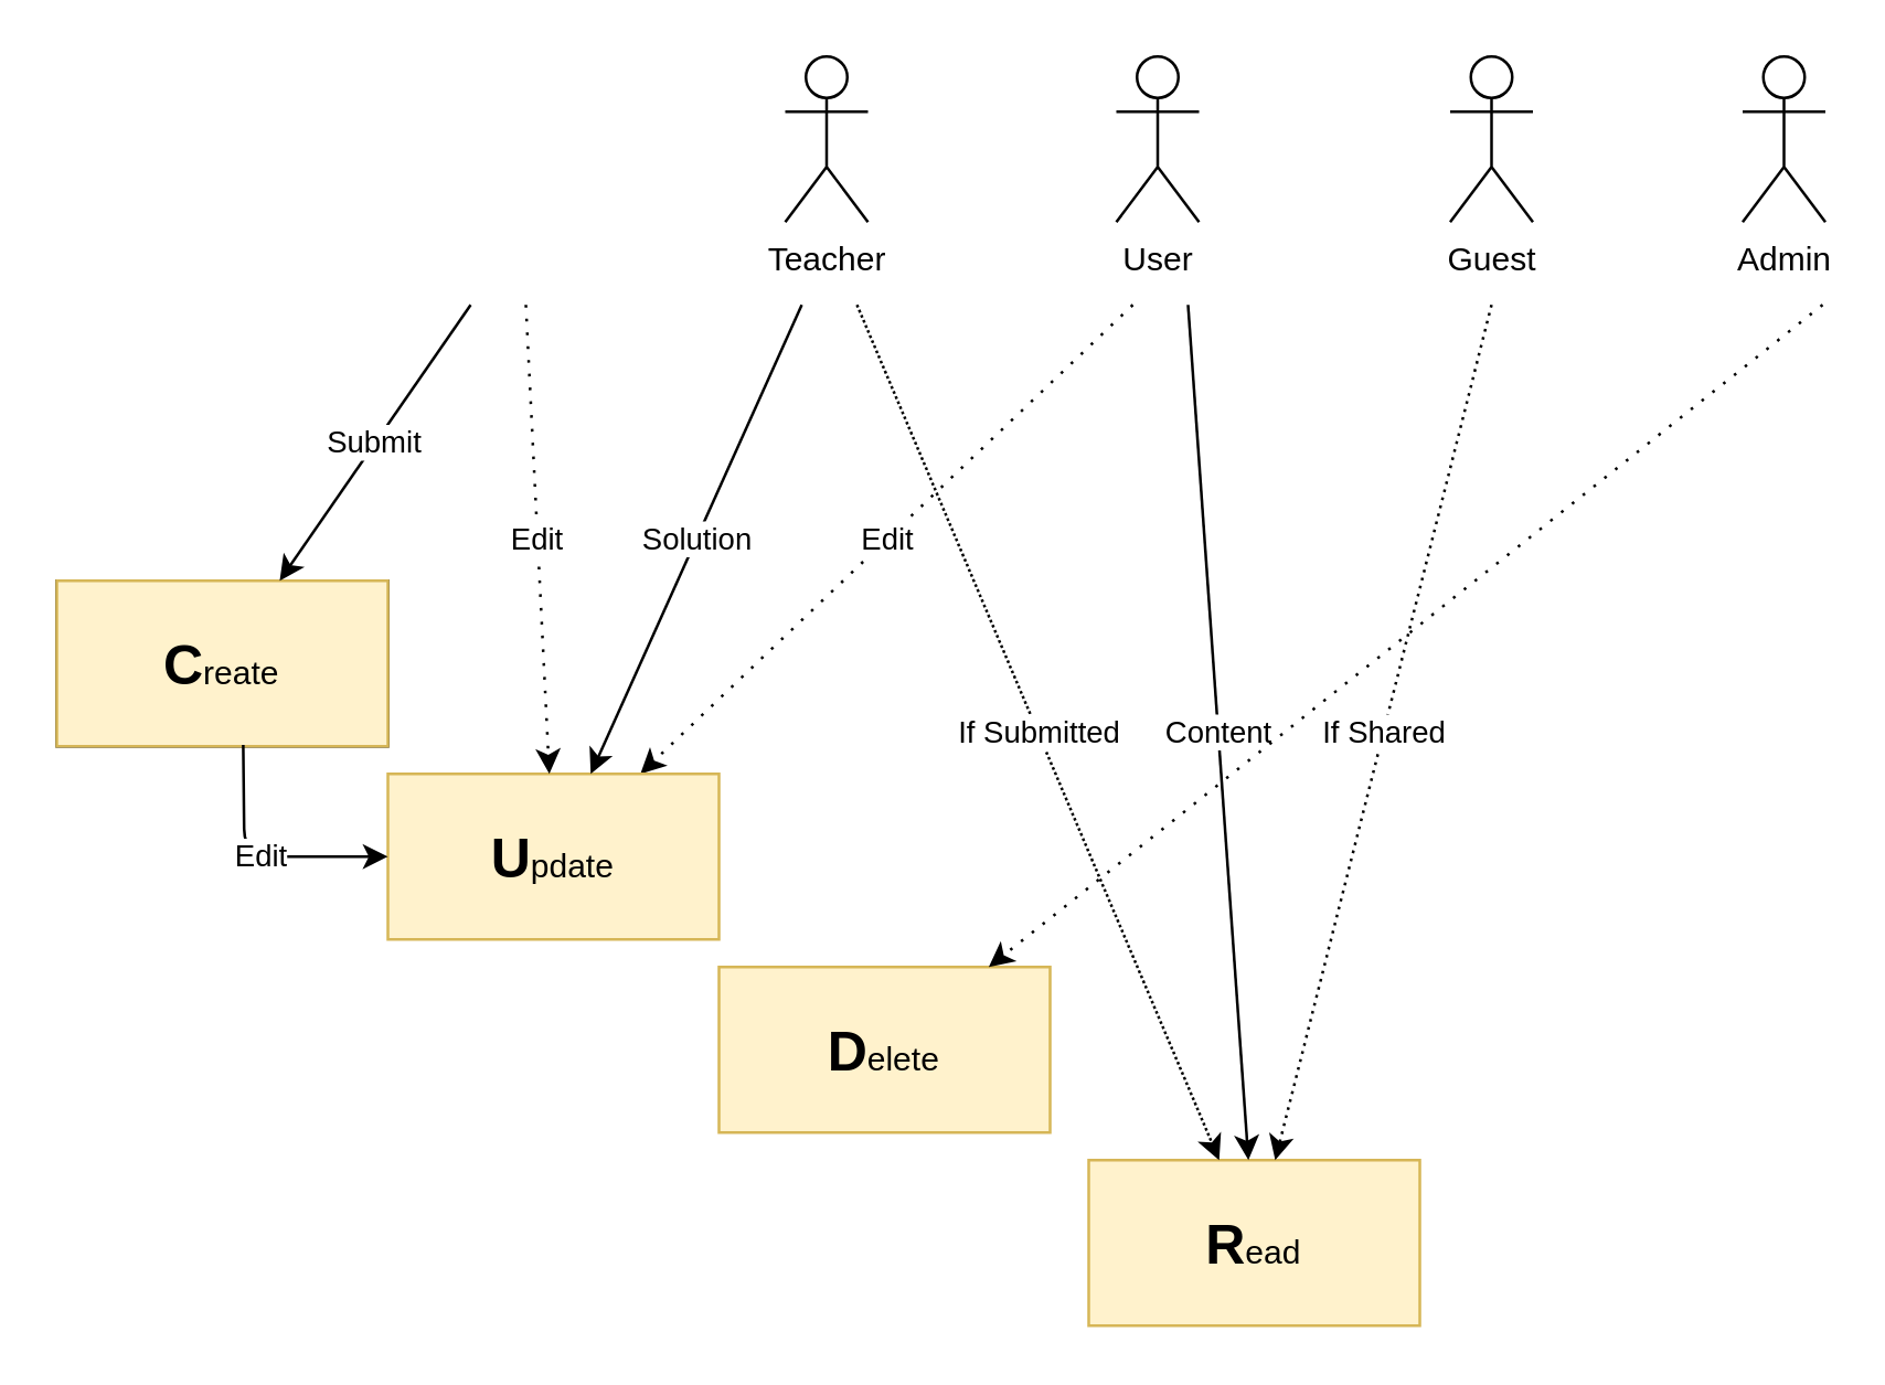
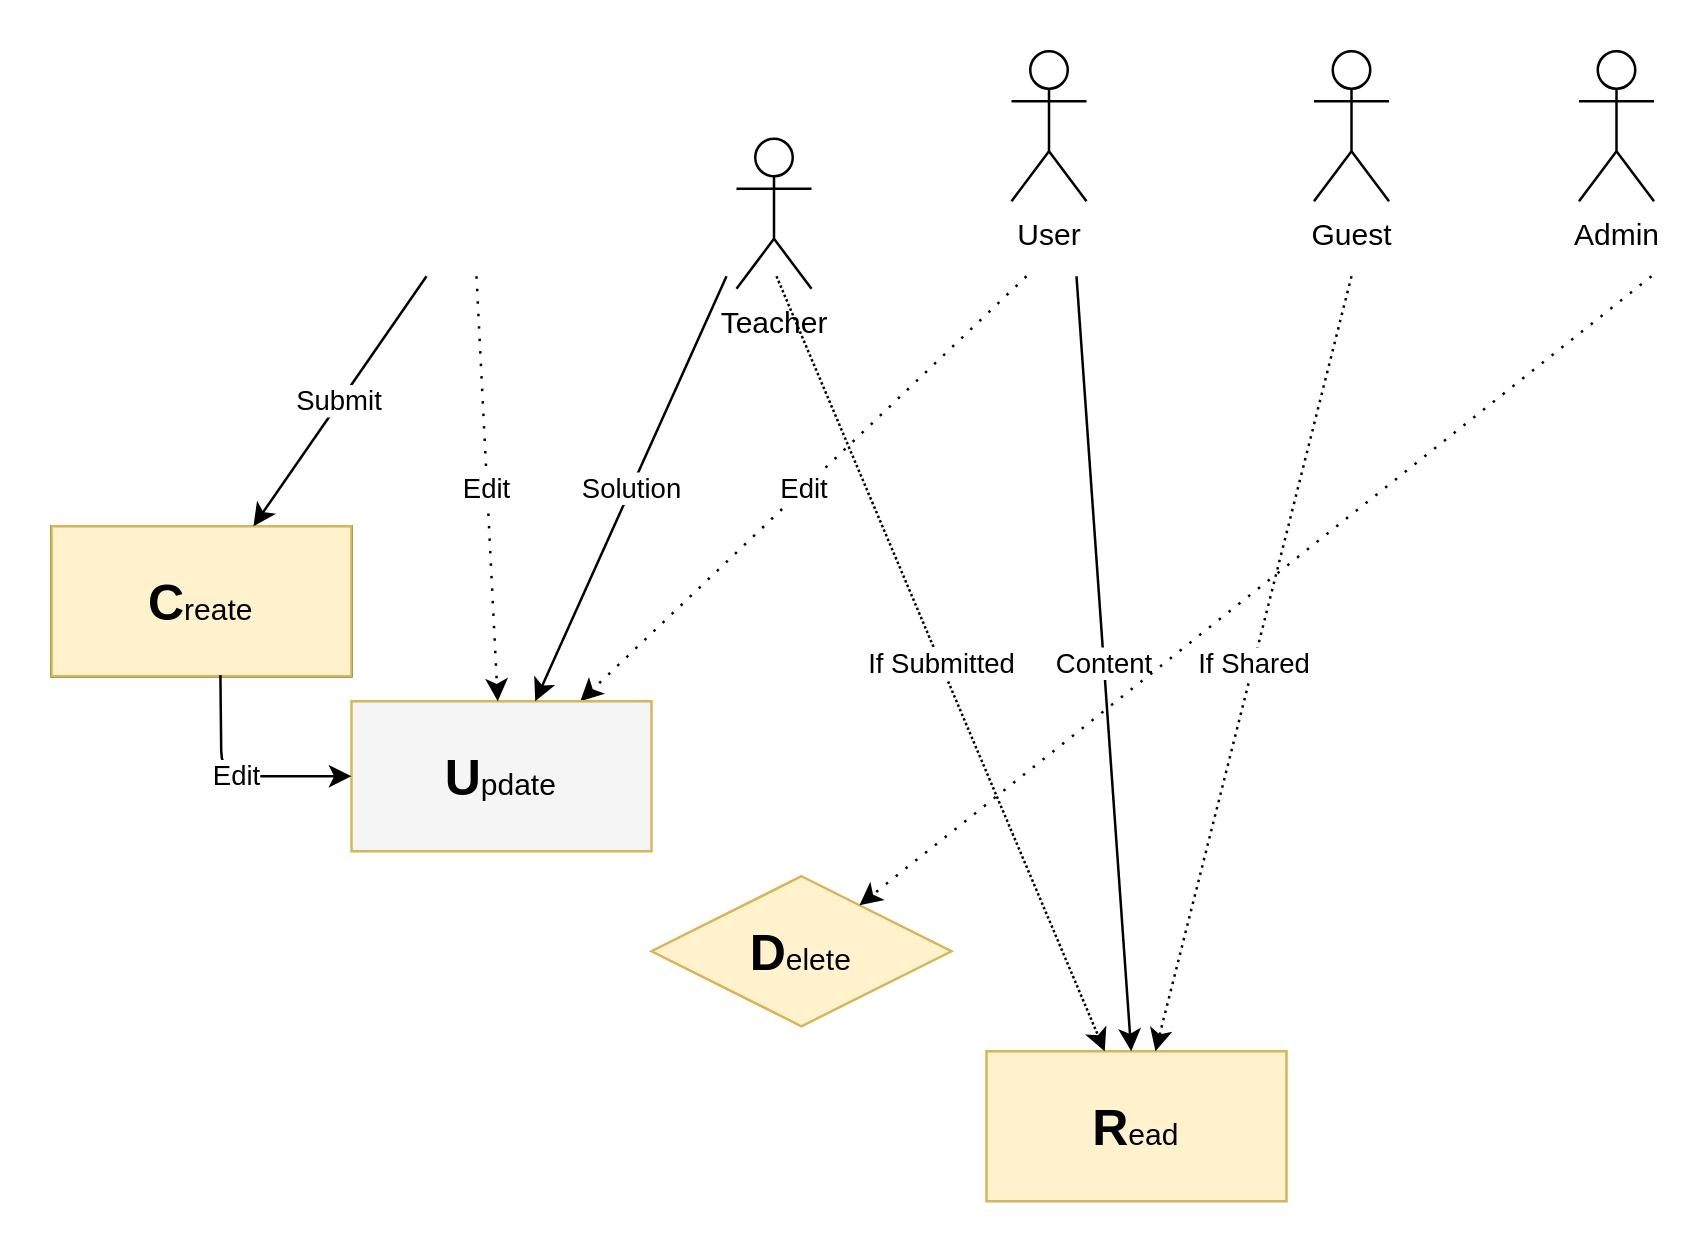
  <mxCell id="0" />
  <mxCell id="1" parent="0" />
  <mxCell id="2" value="Create" style="rounded=0;whiteSpace=wrap;html=1;" vertex="1" parent="1"><mxGeometry x="20" y="210" width="120" height="60" as="geometry" /></mxCell>
  <mxCell id="3" value="&lt;font style=&quot;font-size: 20px&quot;&gt;&lt;b&gt;R&lt;/b&gt;&lt;/font&gt;ead" style="rounded=0;whiteSpace=wrap;html=1;fillColor=#fff2cc;strokeColor=#d6b656;" vertex="1" parent="1"><mxGeometry x="394" y="420" width="120" height="60" as="geometry" /></mxCell>
- <mxCell id="4" value="&lt;font style=&quot;font-size: 20px&quot;&gt;&lt;b&gt;D&lt;/b&gt;&lt;/font&gt;elete" style="rounded=0;whiteSpace=wrap;html=1;fillColor=#fff2cc;strokeColor=#d6b656;" vertex="1" parent="1"><mxGeometry x="260" y="350" width="120" height="60" as="geometry" /></mxCell>
- <mxCell id="5" value="Teacher" style="shape=umlActor;verticalLabelPosition=bottom;verticalAlign=top;html=1;outlineConnect=0;" vertex="1" parent="1"><mxGeometry x="284" y="20" width="30" height="60" as="geometry" /></mxCell>
+ <mxCell id="4" value="&lt;font style=&quot;font-size: 20px&quot;&gt;&lt;b&gt;D&lt;/b&gt;&lt;/font&gt;elete" style="rhombus;whiteSpace=wrap;html=1;fillColor=#fff2cc;strokeColor=#d6b656;" vertex="1" parent="1"><mxGeometry x="260" y="350" width="120" height="60" as="geometry" /></mxCell>
+ <mxCell id="5" value="Teacher" style="shape=umlActor;verticalLabelPosition=bottom;verticalAlign=top;html=1;outlineConnect=0;" vertex="1" parent="1"><mxGeometry x="294" y="55" width="30" height="60" as="geometry" /></mxCell>
  <mxCell id="6" value="User" style="shape=umlActor;verticalLabelPosition=bottom;verticalAlign=top;html=1;outlineConnect=0;" vertex="1" parent="1"><mxGeometry x="404" y="20" width="30" height="60" as="geometry" /></mxCell>
  <mxCell id="7" value="Guest" style="shape=umlActor;verticalLabelPosition=bottom;verticalAlign=top;html=1;outlineConnect=0;" vertex="1" parent="1"><mxGeometry x="525" y="20" width="30" height="60" as="geometry" /></mxCell>
  <mxCell id="8" value="Edit" style="endArrow=classic;html=1;dashed=1;dashPattern=1 4;" edge="1" parent="1" target="10"><mxGeometry width="50" height="50" relative="1" as="geometry"><mxPoint x="410" y="110" as="sourcePoint" /><mxPoint x="400" y="400" as="targetPoint" /></mxGeometry></mxCell>
  <mxCell id="9" value="&lt;font style=&quot;font-size: 20px&quot;&gt;&lt;b&gt;C&lt;/b&gt;&lt;/font&gt;reate" style="rounded=0;whiteSpace=wrap;html=1;fillColor=#fff2cc;strokeColor=#d6b656;" vertex="1" parent="1"><mxGeometry x="20" y="210" width="120" height="60" as="geometry" /></mxCell>
- <mxCell id="10" value="&lt;b&gt;&lt;font style=&quot;font-size: 20px&quot;&gt;U&lt;/font&gt;&lt;/b&gt;pdate" style="rounded=0;whiteSpace=wrap;html=1;fillColor=#fff2cc;strokeColor=#d6b656;" vertex="1" parent="1"><mxGeometry x="140" y="280" width="120" height="60" as="geometry" /></mxCell>
+ <mxCell id="10" value="&lt;b&gt;&lt;font style=&quot;font-size: 20px&quot;&gt;U&lt;/font&gt;&lt;/b&gt;pdate" style="rounded=0;whiteSpace=wrap;html=1;fillColor=#f5f5f5;strokeColor=#d6b656;" vertex="1" parent="1"><mxGeometry x="140" y="280" width="120" height="60" as="geometry" /></mxCell>
  <mxCell id="11" value="Content" style="endArrow=classic;html=1;" edge="1" parent="1" target="3"><mxGeometry width="50" height="50" relative="1" as="geometry"><mxPoint x="430" y="110" as="sourcePoint" /><mxPoint x="234.5" y="290" as="targetPoint" /></mxGeometry></mxCell>
  <mxCell id="12" value="If Shared" style="endArrow=classic;html=1;dashed=1;dashPattern=1 2;" edge="1" parent="1" target="3"><mxGeometry width="50" height="50" relative="1" as="geometry"><mxPoint x="540" y="110" as="sourcePoint" /><mxPoint x="590" y="200" as="targetPoint" /></mxGeometry></mxCell>
  <mxCell id="13" value="Admin" style="shape=umlActor;verticalLabelPosition=bottom;verticalAlign=top;html=1;outlineConnect=0;" vertex="1" parent="1"><mxGeometry x="631" y="20" width="30" height="60" as="geometry" /></mxCell>
  <mxCell id="14" value="Solution" style="endArrow=classic;html=1;" edge="1" parent="1" target="10"><mxGeometry width="50" height="50" relative="1" as="geometry"><mxPoint x="290" y="110" as="sourcePoint" /><mxPoint x="110.769" y="220" as="targetPoint" /></mxGeometry></mxCell>
  <mxCell id="15" value="If Submitted" style="endArrow=classic;html=1;dashed=1;dashPattern=1 1;" edge="1" parent="1" target="3"><mxGeometry width="50" height="50" relative="1" as="geometry"><mxPoint x="310" y="110" as="sourcePoint" /><mxPoint x="189.58" y="290" as="targetPoint" /></mxGeometry></mxCell>
  <mxCell id="16" value="Submit" style="endArrow=classic;html=1;" edge="1" parent="1" target="9"><mxGeometry width="50" height="50" relative="1" as="geometry"><mxPoint x="170" y="110" as="sourcePoint" /><mxPoint x="340" y="150" as="targetPoint" /></mxGeometry></mxCell>
  <mxCell id="17" value="Edit" style="endArrow=classic;html=1;dashed=1;dashPattern=1 4;" edge="1" parent="1" target="10"><mxGeometry width="50" height="50" relative="1" as="geometry"><mxPoint x="190" y="110" as="sourcePoint" /><mxPoint x="170" y="400" as="targetPoint" /></mxGeometry></mxCell>
  <mxCell id="18" value="" style="endArrow=classic;html=1;dashed=1;dashPattern=1 4;" edge="1" parent="1" target="4"><mxGeometry width="50" height="50" relative="1" as="geometry"><mxPoint x="660" y="110" as="sourcePoint" /><mxPoint x="730" y="220" as="targetPoint" /></mxGeometry></mxCell>
  <mxCell id="19" value="Edit" style="endArrow=classic;html=1;exitX=0.563;exitY=0.992;exitDx=0;exitDy=0;exitPerimeter=0;" edge="1" parent="1" source="9" target="10"><mxGeometry width="50" height="50" relative="1" as="geometry"><mxPoint x="80" y="450" as="sourcePoint" /><mxPoint x="130" y="400" as="targetPoint" /><Array as="points"><mxPoint x="88" y="310" /></Array></mxGeometry></mxCell>
